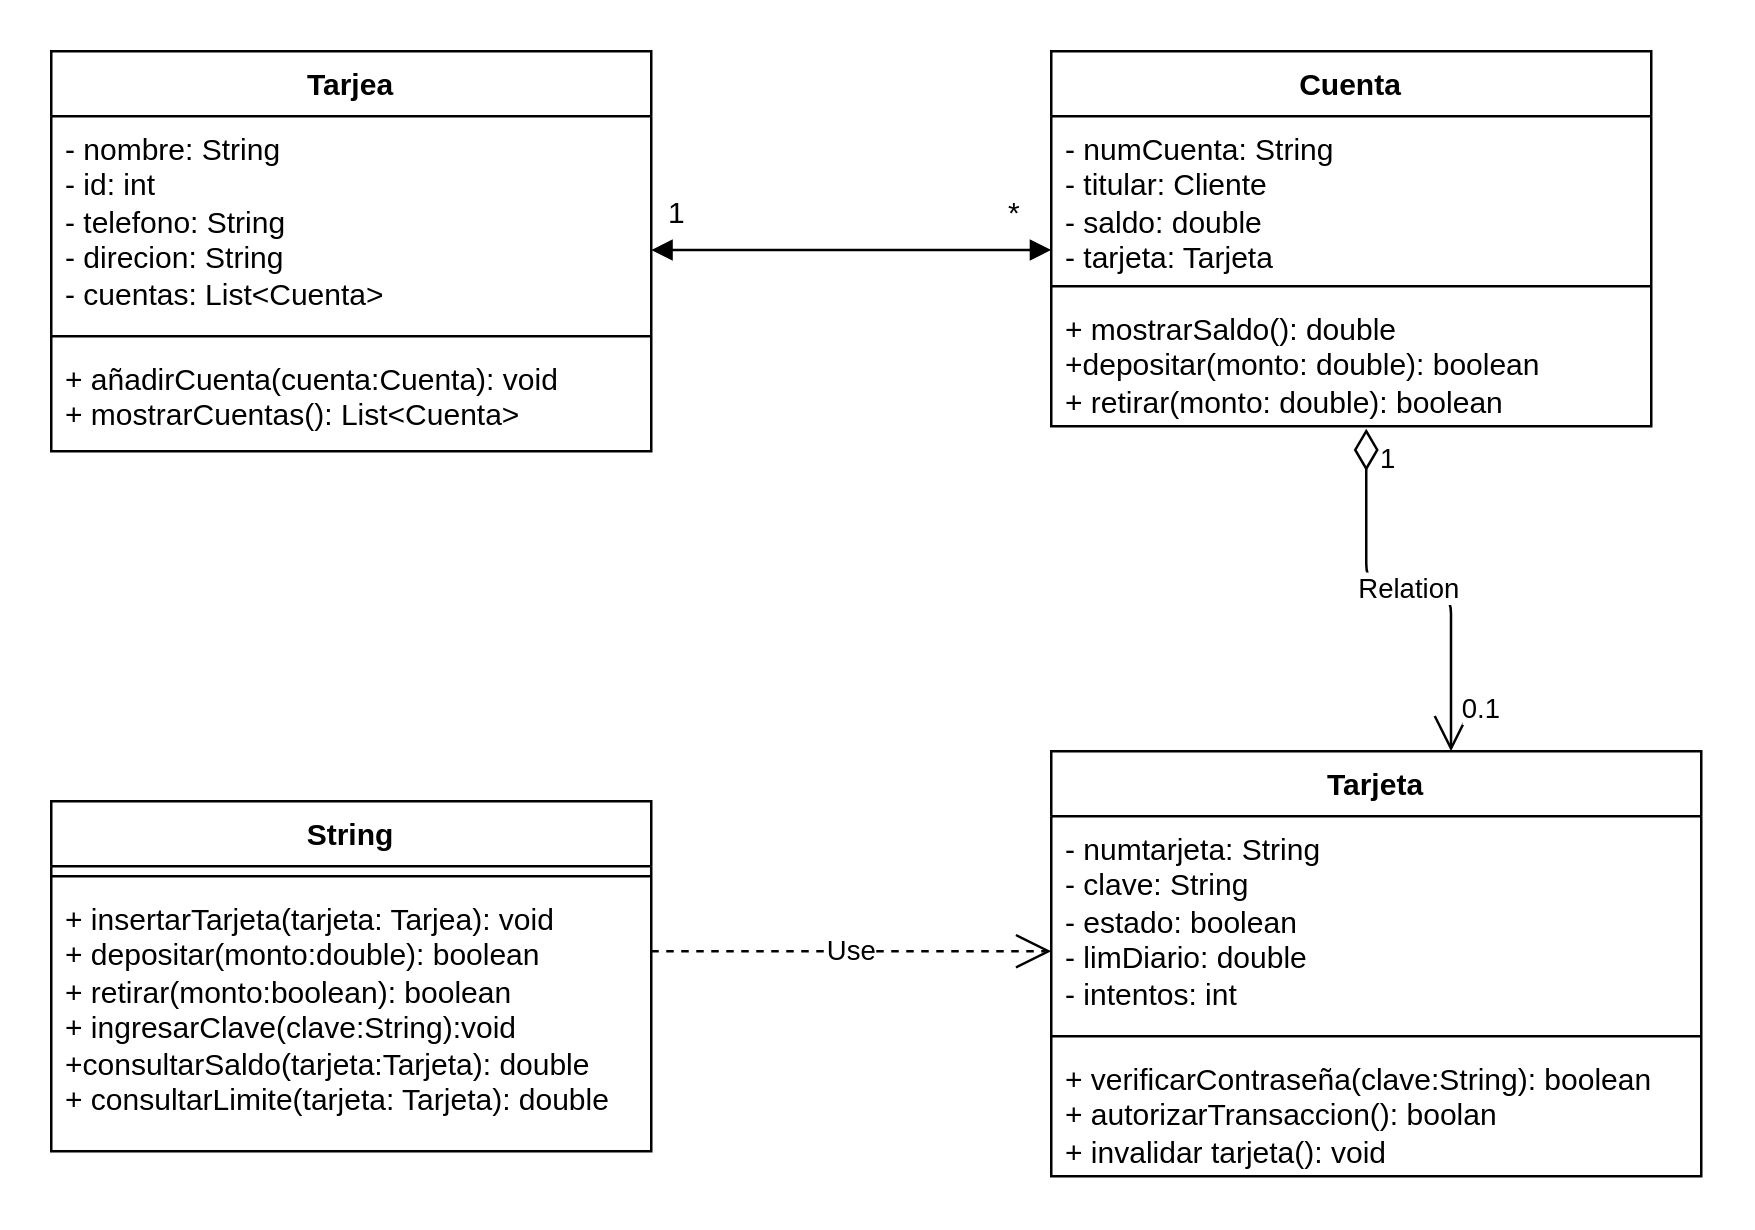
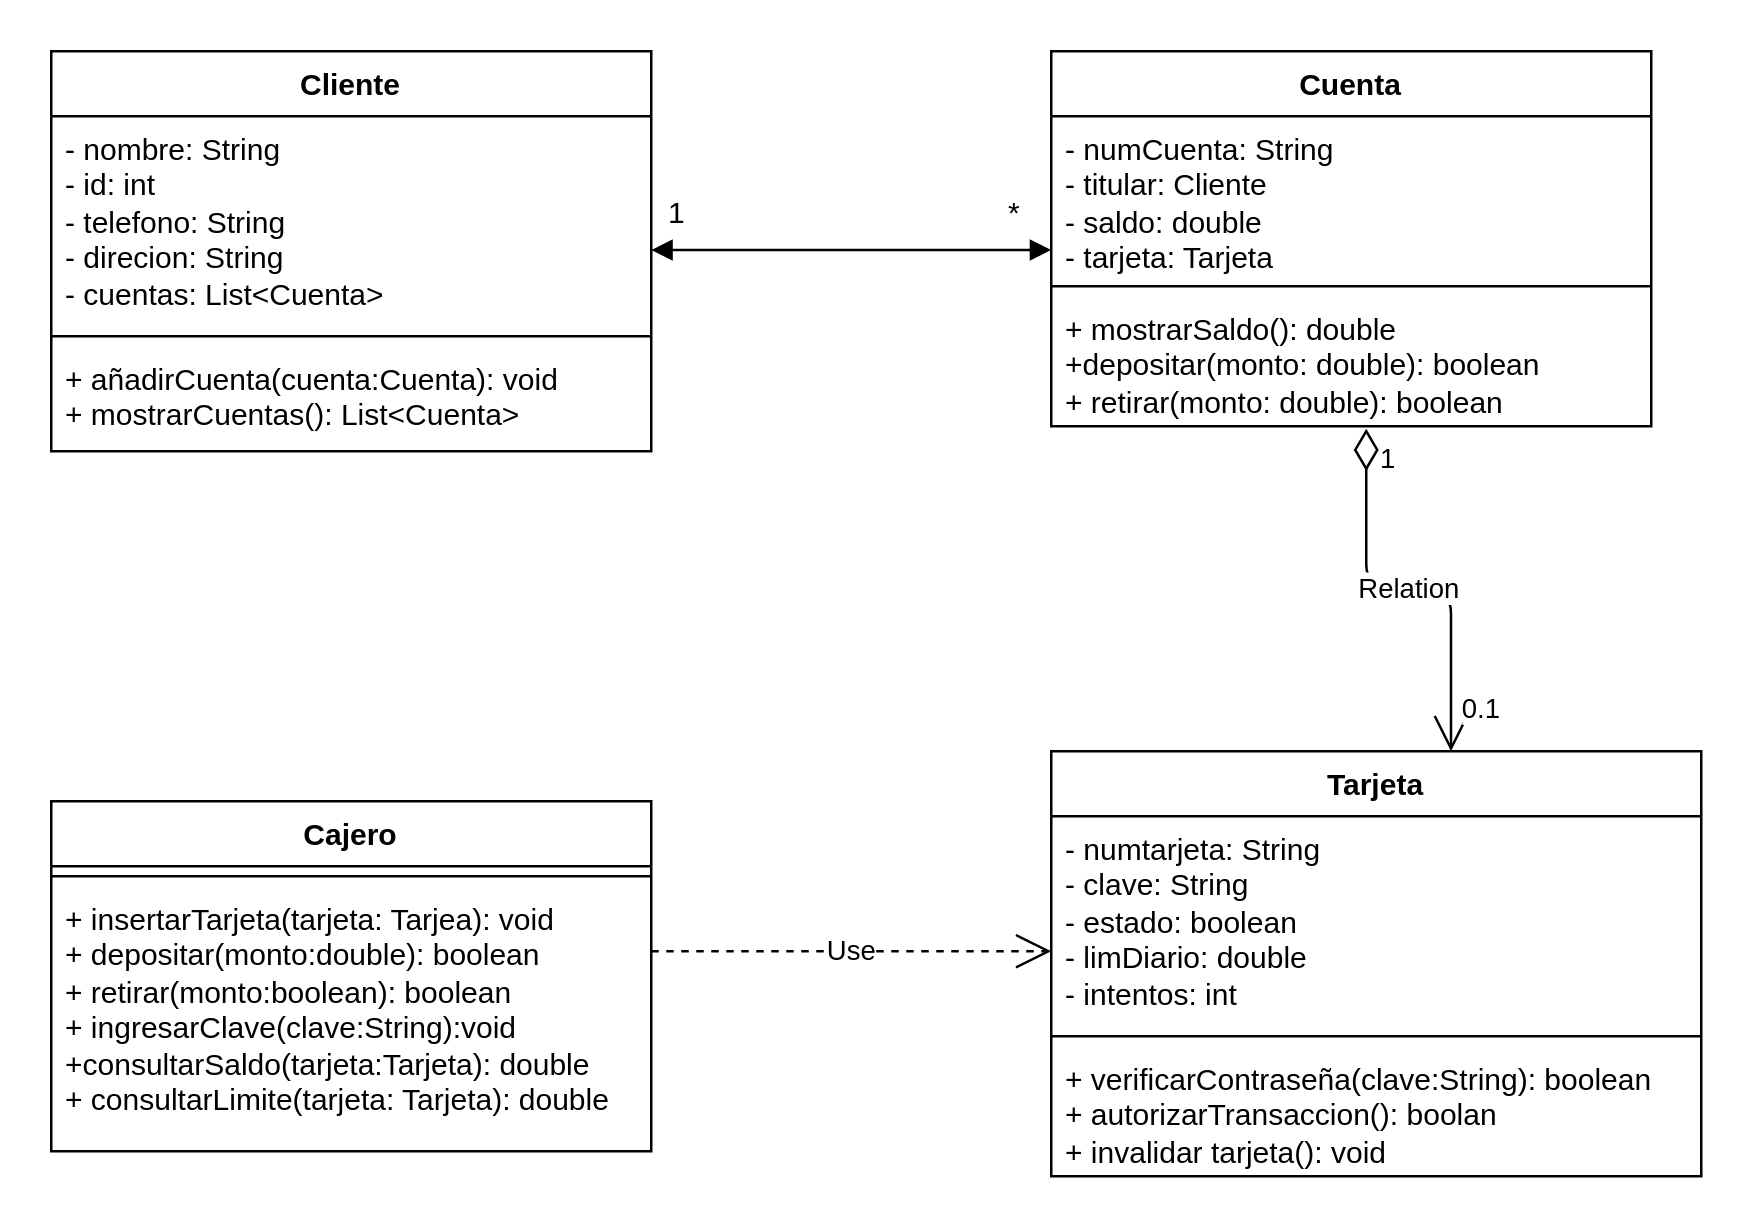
  <mxCell id="0" />
  <mxCell id="1" parent="0" />
- <mxCell id="2" value="Tarjea" style="swimlane;fontStyle=1;align=center;verticalAlign=top;childLayout=stackLayout;horizontal=1;startSize=26;horizontalStack=0;resizeParent=1;resizeParentMax=0;resizeLast=0;collapsible=1;marginBottom=0;whiteSpace=wrap;html=1;" vertex="1" parent="1"><mxGeometry x="20" y="20" width="240" height="160" as="geometry" /></mxCell>
+ <mxCell id="2" value="Cliente" style="swimlane;fontStyle=1;align=center;verticalAlign=top;childLayout=stackLayout;horizontal=1;startSize=26;horizontalStack=0;resizeParent=1;resizeParentMax=0;resizeLast=0;collapsible=1;marginBottom=0;whiteSpace=wrap;html=1;" vertex="1" parent="1"><mxGeometry x="20" y="20" width="240" height="160" as="geometry" /></mxCell>
  <mxCell id="3" value="- nombre: String&lt;div&gt;- id: int&lt;/div&gt;&lt;div&gt;- telefono: String&lt;/div&gt;&lt;div&gt;- direcion: String&lt;/div&gt;&lt;div&gt;- cuentas: List&amp;lt;Cuenta&amp;gt;&lt;/div&gt;" style="text;strokeColor=none;fillColor=none;align=left;verticalAlign=top;spacingLeft=4;spacingRight=4;overflow=hidden;rotatable=0;points=[[0,0.5],[1,0.5]];portConstraint=eastwest;whiteSpace=wrap;html=1;" vertex="1" parent="2"><mxGeometry y="26" width="240" height="84" as="geometry" /></mxCell>
  <mxCell id="4" value="" style="line;strokeWidth=1;fillColor=none;align=left;verticalAlign=middle;spacingTop=-1;spacingLeft=3;spacingRight=3;rotatable=0;labelPosition=right;points=[];portConstraint=eastwest;strokeColor=inherit;" vertex="1" parent="2"><mxGeometry y="110" width="240" height="8" as="geometry" /></mxCell>
  <mxCell id="5" value="+ añadirCuenta(cuenta:Cuenta): void&lt;div&gt;+ mostrarCuentas(): List&amp;lt;Cuenta&amp;gt;&lt;/div&gt;" style="text;strokeColor=none;fillColor=none;align=left;verticalAlign=top;spacingLeft=4;spacingRight=4;overflow=hidden;rotatable=0;points=[[0,0.5],[1,0.5]];portConstraint=eastwest;whiteSpace=wrap;html=1;" vertex="1" parent="2"><mxGeometry y="118" width="240" height="42" as="geometry" /></mxCell>
  <mxCell id="6" value="Cuenta" style="swimlane;fontStyle=1;align=center;verticalAlign=top;childLayout=stackLayout;horizontal=1;startSize=26;horizontalStack=0;resizeParent=1;resizeParentMax=0;resizeLast=0;collapsible=1;marginBottom=0;whiteSpace=wrap;html=1;" vertex="1" parent="1"><mxGeometry x="420" y="20" width="240" height="150" as="geometry" /></mxCell>
  <mxCell id="7" value="- numCuenta: String&lt;div&gt;- titular: Cliente&lt;/div&gt;&lt;div&gt;- saldo: double&lt;/div&gt;&lt;div&gt;- tarjeta: Tarjeta&lt;/div&gt;" style="text;strokeColor=none;fillColor=none;align=left;verticalAlign=top;spacingLeft=4;spacingRight=4;overflow=hidden;rotatable=0;points=[[0,0.5],[1,0.5]];portConstraint=eastwest;whiteSpace=wrap;html=1;" vertex="1" parent="6"><mxGeometry y="26" width="240" height="64" as="geometry" /></mxCell>
  <mxCell id="8" value="" style="line;strokeWidth=1;fillColor=none;align=left;verticalAlign=middle;spacingTop=-1;spacingLeft=3;spacingRight=3;rotatable=0;labelPosition=right;points=[];portConstraint=eastwest;strokeColor=inherit;" vertex="1" parent="6"><mxGeometry y="90" width="240" height="8" as="geometry" /></mxCell>
  <mxCell id="9" value="+ mostrarSaldo(): double&lt;div&gt;+depositar(monto: double): boolean&lt;/div&gt;&lt;div&gt;+ retirar(monto: double): boolean&lt;/div&gt;" style="text;strokeColor=none;fillColor=none;align=left;verticalAlign=top;spacingLeft=4;spacingRight=4;overflow=hidden;rotatable=0;points=[[0,0.5],[1,0.5]];portConstraint=eastwest;whiteSpace=wrap;html=1;" vertex="1" parent="6"><mxGeometry y="98" width="240" height="52" as="geometry" /></mxCell>
- <mxCell id="10" value="String" style="swimlane;fontStyle=1;align=center;verticalAlign=top;childLayout=stackLayout;horizontal=1;startSize=26;horizontalStack=0;resizeParent=1;resizeParentMax=0;resizeLast=0;collapsible=1;marginBottom=0;whiteSpace=wrap;html=1;" vertex="1" parent="1"><mxGeometry x="20" y="320" width="240" height="140" as="geometry" /></mxCell>
+ <mxCell id="10" value="Cajero" style="swimlane;fontStyle=1;align=center;verticalAlign=top;childLayout=stackLayout;horizontal=1;startSize=26;horizontalStack=0;resizeParent=1;resizeParentMax=0;resizeLast=0;collapsible=1;marginBottom=0;whiteSpace=wrap;html=1;" vertex="1" parent="1"><mxGeometry x="20" y="320" width="240" height="140" as="geometry" /></mxCell>
  <mxCell id="11" value="" style="line;strokeWidth=1;fillColor=none;align=left;verticalAlign=middle;spacingTop=-1;spacingLeft=3;spacingRight=3;rotatable=0;labelPosition=right;points=[];portConstraint=eastwest;strokeColor=inherit;" vertex="1" parent="10"><mxGeometry y="26" width="240" height="8" as="geometry" /></mxCell>
  <mxCell id="12" value="+ insertarTarjeta(tarjeta: Tarjea): void&lt;div&gt;+ depositar(monto:double): boolean&lt;/div&gt;&lt;div&gt;+ retirar(monto:boolean): boolean&lt;/div&gt;&lt;div&gt;+ ingresarClave(clave:String):void&lt;/div&gt;&lt;div&gt;+consultarSaldo(tarjeta:Tarjeta): double&lt;/div&gt;&lt;div&gt;+ consultarLimite(tarjeta: Tarjeta): double&lt;/div&gt;" style="text;strokeColor=none;fillColor=none;align=left;verticalAlign=top;spacingLeft=4;spacingRight=4;overflow=hidden;rotatable=0;points=[[0,0.5],[1,0.5]];portConstraint=eastwest;whiteSpace=wrap;html=1;" vertex="1" parent="10"><mxGeometry y="34" width="240" height="106" as="geometry" /></mxCell>
  <mxCell id="13" value="Tarjeta" style="swimlane;fontStyle=1;align=center;verticalAlign=top;childLayout=stackLayout;horizontal=1;startSize=26;horizontalStack=0;resizeParent=1;resizeParentMax=0;resizeLast=0;collapsible=1;marginBottom=0;whiteSpace=wrap;html=1;" vertex="1" parent="1"><mxGeometry x="420" y="300" width="260" height="170" as="geometry" /></mxCell>
  <mxCell id="14" value="- numtarjeta: String&lt;div&gt;- clave: String&lt;/div&gt;&lt;div&gt;- estado: boolean&lt;/div&gt;&lt;div&gt;- limDiario: double&lt;/div&gt;&lt;div&gt;- intentos: int&lt;/div&gt;" style="text;strokeColor=none;fillColor=none;align=left;verticalAlign=top;spacingLeft=4;spacingRight=4;overflow=hidden;rotatable=0;points=[[0,0.5],[1,0.5]];portConstraint=eastwest;whiteSpace=wrap;html=1;" vertex="1" parent="13"><mxGeometry y="26" width="260" height="84" as="geometry" /></mxCell>
  <mxCell id="15" value="" style="line;strokeWidth=1;fillColor=none;align=left;verticalAlign=middle;spacingTop=-1;spacingLeft=3;spacingRight=3;rotatable=0;labelPosition=right;points=[];portConstraint=eastwest;strokeColor=inherit;" vertex="1" parent="13"><mxGeometry y="110" width="260" height="8" as="geometry" /></mxCell>
  <mxCell id="16" value="+ verificarContraseña(clave:String): boolean&lt;div&gt;+ autorizarTransaccion(): boolan&lt;/div&gt;&lt;div&gt;+ invalidar tarjeta(): void&lt;/div&gt;" style="text;strokeColor=none;fillColor=none;align=left;verticalAlign=top;spacingLeft=4;spacingRight=4;overflow=hidden;rotatable=0;points=[[0,0.5],[1,0.5]];portConstraint=eastwest;whiteSpace=wrap;html=1;" vertex="1" parent="13"><mxGeometry y="118" width="260" height="52" as="geometry" /></mxCell>
  <mxCell id="17" value="Use" style="endArrow=open;endSize=12;dashed=1;html=1;" edge="1" parent="1"><mxGeometry width="160" relative="1" as="geometry"><mxPoint x="260" y="380" as="sourcePoint" /><mxPoint x="420" y="380" as="targetPoint" /></mxGeometry></mxCell>
  <mxCell id="18" value="Relation" style="endArrow=open;html=1;endSize=12;startArrow=diamondThin;startSize=14;startFill=0;edgeStyle=orthogonalEdgeStyle;entryX=0.615;entryY=0;entryDx=0;entryDy=0;entryPerimeter=0;exitX=0.525;exitY=1.019;exitDx=0;exitDy=0;exitPerimeter=0;" edge="1" parent="1" source="9" target="13"><mxGeometry relative="1" as="geometry"><mxPoint x="450" y="260" as="sourcePoint" /><mxPoint x="610" y="260" as="targetPoint" /><mxPoint as="offset" /></mxGeometry></mxCell>
  <mxCell id="19" value="1" style="edgeLabel;resizable=0;html=1;align=left;verticalAlign=top;" connectable="0" vertex="1" parent="18"><mxGeometry x="-1" relative="1" as="geometry"><mxPoint x="4" y="-1" as="offset" /></mxGeometry></mxCell>
  <mxCell id="20" value="0.1" style="edgeLabel;resizable=0;html=1;align=right;verticalAlign=top;" connectable="0" vertex="1" parent="18"><mxGeometry x="1" relative="1" as="geometry"><mxPoint x="20" y="-30" as="offset" /></mxGeometry></mxCell>
  <mxCell id="21" value="" style="endArrow=block;startArrow=block;endFill=1;startFill=1;html=1;" edge="1" parent="1"><mxGeometry width="160" relative="1" as="geometry"><mxPoint x="260" y="99.5" as="sourcePoint" /><mxPoint x="420" y="99.5" as="targetPoint" /></mxGeometry></mxCell>
  <mxCell id="22" value="1" style="text;html=1;align=center;verticalAlign=middle;resizable=0;points=[];autosize=1;strokeColor=none;fillColor=none;" vertex="1" parent="1"><mxGeometry x="255" y="70" width="30" height="30" as="geometry" /></mxCell>
  <mxCell id="23" value="*" style="text;html=1;align=center;verticalAlign=middle;resizable=0;points=[];autosize=1;strokeColor=none;fillColor=none;" vertex="1" parent="1"><mxGeometry x="390" y="70" width="30" height="30" as="geometry" /></mxCell>
